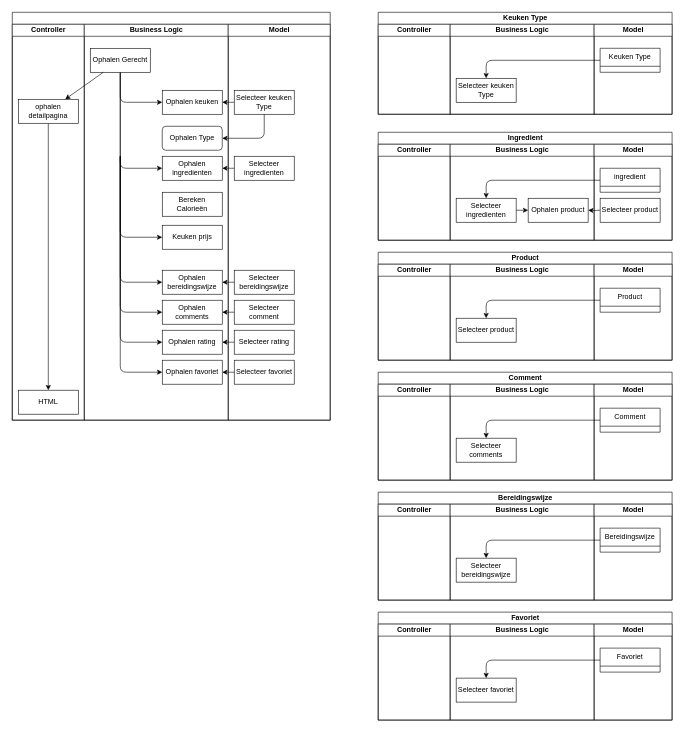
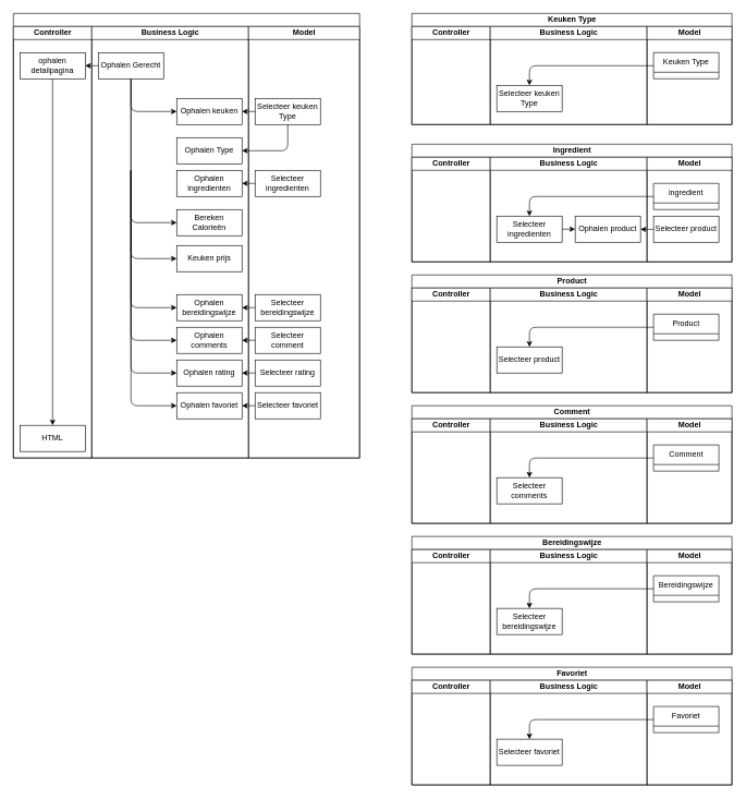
  <mxCell id="0" />
  <mxCell id="1" parent="0" />
  <mxCell id="2" value="" style="swimlane;childLayout=stackLayout;resizeParent=1;resizeParentMax=0;startSize=20;html=1;" parent="1" vertex="1"><mxGeometry x="20" y="20" width="530" height="680" as="geometry" /></mxCell>
  <mxCell id="3" value="Controller" style="swimlane;startSize=20;html=1;" parent="2" vertex="1"><mxGeometry y="20" width="120" height="660" as="geometry" /></mxCell>
  <mxCell id="4" style="edgeStyle=none;html=1;" parent="3" source="5" target="6" edge="1"><mxGeometry relative="1" as="geometry" /></mxCell>
- <mxCell id="5" value="ophalen detailpagina" style="rounded=0;whiteSpace=wrap;html=1;" parent="3" vertex="1"><mxGeometry x="10" y="125" width="100" height="40" as="geometry" /></mxCell>
+ <mxCell id="5" value="ophalen detailpagina" style="rounded=0;whiteSpace=wrap;html=1;" parent="3" vertex="1"><mxGeometry x="10" y="40" width="100" height="40" as="geometry" /></mxCell>
  <mxCell id="6" value="HTML" style="rounded=0;whiteSpace=wrap;html=1;" parent="3" vertex="1"><mxGeometry x="10.0" y="610" width="100" height="40" as="geometry" /></mxCell>
  <mxCell id="7" value="Business Logic" style="swimlane;startSize=20;html=1;" parent="2" vertex="1"><mxGeometry x="120" y="20" width="240" height="660" as="geometry" /></mxCell>
  <mxCell id="8" style="edgeStyle=orthogonalEdgeStyle;html=1;" parent="7" source="16" target="23" edge="1"><mxGeometry relative="1" as="geometry"><Array as="points"><mxPoint x="60" y="130" /></Array></mxGeometry></mxCell>
- <mxCell id="9" style="edgeStyle=orthogonalEdgeStyle;html=1;" parent="7" source="16" target="19" edge="1"><mxGeometry relative="1" as="geometry"><Array as="points"><mxPoint x="60" y="240" /></Array></mxGeometry></mxCell>
  <mxCell id="10" style="edgeStyle=orthogonalEdgeStyle;html=1;" parent="7" target="20" edge="1"><mxGeometry relative="1" as="geometry"><mxPoint x="60" y="220" as="sourcePoint" /><Array as="points"><mxPoint x="60" y="430" /></Array></mxGeometry></mxCell>
  <mxCell id="11" style="edgeStyle=orthogonalEdgeStyle;html=1;" parent="7" target="18" edge="1"><mxGeometry relative="1" as="geometry"><mxPoint x="60" y="220" as="sourcePoint" /><Array as="points"><mxPoint x="60" y="480" /></Array></mxGeometry></mxCell>
  <mxCell id="12" style="edgeStyle=orthogonalEdgeStyle;html=1;" parent="7" target="21" edge="1"><mxGeometry relative="1" as="geometry"><mxPoint x="60" y="220" as="sourcePoint" /><Array as="points"><mxPoint x="60" y="530" /></Array></mxGeometry></mxCell>
  <mxCell id="13" style="edgeStyle=orthogonalEdgeStyle;html=1;" parent="7" target="22" edge="1"><mxGeometry relative="1" as="geometry"><mxPoint x="60" y="220" as="sourcePoint" /><Array as="points"><mxPoint x="60" y="580" /></Array></mxGeometry></mxCell>
+ <mxCell id="14" style="edgeStyle=orthogonalEdgeStyle;html=1;" parent="7" source="16" target="24" edge="1"><mxGeometry relative="1" as="geometry"><Array as="points"><mxPoint x="60" y="300" /></Array></mxGeometry></mxCell>
  <mxCell id="15" style="edgeStyle=orthogonalEdgeStyle;html=1;" parent="7" source="16" target="25" edge="1"><mxGeometry relative="1" as="geometry"><Array as="points"><mxPoint x="60" y="355" /></Array></mxGeometry></mxCell>
  <mxCell id="16" value="Ophalen Gerecht" style="rounded=0;whiteSpace=wrap;html=1;" parent="7" vertex="1"><mxGeometry x="10.0" y="40" width="100" height="40" as="geometry" /></mxCell>
- <mxCell id="17" value="Ophalen Type" style="whiteSpace=wrap;html=1;rounded=1;" parent="7" vertex="1"><mxGeometry x="130" y="170" width="100" height="40" as="geometry" /></mxCell>
+ <mxCell id="17" value="Ophalen Type" style="rounded=0;whiteSpace=wrap;html=1;" parent="7" vertex="1"><mxGeometry x="130" y="170" width="100" height="40" as="geometry" /></mxCell>
  <mxCell id="18" value="Ophalen comments" style="rounded=0;whiteSpace=wrap;html=1;" parent="7" vertex="1"><mxGeometry x="130" y="460" width="100" height="40" as="geometry" /></mxCell>
  <mxCell id="19" value="Ophalen ingredienten" style="rounded=0;whiteSpace=wrap;html=1;" parent="7" vertex="1"><mxGeometry x="130" y="220" width="100" height="40" as="geometry" /></mxCell>
  <mxCell id="20" value="Ophalen bereidingswijze" style="rounded=0;whiteSpace=wrap;html=1;" parent="7" vertex="1"><mxGeometry x="130" y="410" width="100" height="40" as="geometry" /></mxCell>
  <mxCell id="21" value="Ophalen rating" style="rounded=0;whiteSpace=wrap;html=1;" parent="7" vertex="1"><mxGeometry x="130" y="510" width="100" height="40" as="geometry" /></mxCell>
  <mxCell id="22" value="Ophalen favoriet" style="rounded=0;whiteSpace=wrap;html=1;" parent="7" vertex="1"><mxGeometry x="130" y="560" width="100" height="40" as="geometry" /></mxCell>
  <mxCell id="23" value="Ophalen keuken" style="rounded=0;whiteSpace=wrap;html=1;" parent="7" vertex="1"><mxGeometry x="130" y="110" width="100" height="40" as="geometry" /></mxCell>
  <mxCell id="24" value="Bereken Calorieën" style="rounded=0;whiteSpace=wrap;html=1;" parent="7" vertex="1"><mxGeometry x="130" y="280" width="100" height="40" as="geometry" /></mxCell>
  <mxCell id="25" value="Keuken prijs" style="rounded=0;whiteSpace=wrap;html=1;" parent="7" vertex="1"><mxGeometry x="130" y="335" width="100" height="40" as="geometry" /></mxCell>
  <mxCell id="26" value="Model" style="swimlane;startSize=20;html=1;" parent="2" vertex="1"><mxGeometry x="360" y="20" width="170" height="660" as="geometry" /></mxCell>
  <mxCell id="27" value="Selecteer keuken Type" style="rounded=0;whiteSpace=wrap;html=1;" parent="26" vertex="1"><mxGeometry x="10" y="110" width="100" height="40" as="geometry" /></mxCell>
  <mxCell id="28" style="edgeStyle=orthogonalEdgeStyle;html=1;" parent="26" source="27" edge="1"><mxGeometry relative="1" as="geometry"><mxPoint x="-10" y="190" as="targetPoint" /><mxPoint x="10" y="190" as="sourcePoint" /><Array as="points"><mxPoint x="60" y="190" /></Array></mxGeometry></mxCell>
  <mxCell id="29" value="Selecteer ingredienten" style="rounded=0;whiteSpace=wrap;html=1;" parent="26" vertex="1"><mxGeometry x="10" y="220" width="100" height="40" as="geometry" /></mxCell>
  <mxCell id="30" style="edgeStyle=orthogonalEdgeStyle;html=1;" parent="26" source="29" edge="1"><mxGeometry relative="1" as="geometry"><mxPoint x="-10" y="240" as="targetPoint" /></mxGeometry></mxCell>
  <mxCell id="31" value="Selecteer bereidingswijze" style="rounded=0;whiteSpace=wrap;html=1;" parent="26" vertex="1"><mxGeometry x="10" y="410" width="100" height="40" as="geometry" /></mxCell>
  <mxCell id="32" style="edgeStyle=orthogonalEdgeStyle;html=1;" parent="26" source="31" edge="1"><mxGeometry relative="1" as="geometry"><mxPoint x="-10" y="430" as="targetPoint" /></mxGeometry></mxCell>
  <mxCell id="33" value="Selecteer comment" style="rounded=0;whiteSpace=wrap;html=1;" parent="26" vertex="1"><mxGeometry x="10" y="460" width="100" height="40" as="geometry" /></mxCell>
  <mxCell id="34" style="edgeStyle=orthogonalEdgeStyle;html=1;" parent="26" source="33" edge="1"><mxGeometry relative="1" as="geometry"><mxPoint x="-10" y="480" as="targetPoint" /></mxGeometry></mxCell>
  <mxCell id="35" value="Selecteer rating" style="rounded=0;whiteSpace=wrap;html=1;" parent="26" vertex="1"><mxGeometry x="10" y="510" width="100" height="40" as="geometry" /></mxCell>
  <mxCell id="36" style="edgeStyle=orthogonalEdgeStyle;html=1;" parent="26" source="35" edge="1"><mxGeometry relative="1" as="geometry"><mxPoint x="-10" y="530" as="targetPoint" /></mxGeometry></mxCell>
  <mxCell id="37" value="Selecteer favoriet" style="rounded=0;whiteSpace=wrap;html=1;" parent="26" vertex="1"><mxGeometry x="10" y="560" width="100" height="40" as="geometry" /></mxCell>
  <mxCell id="38" style="edgeStyle=orthogonalEdgeStyle;html=1;" parent="26" source="37" edge="1"><mxGeometry relative="1" as="geometry"><mxPoint x="-10" y="580" as="targetPoint" /></mxGeometry></mxCell>
  <mxCell id="39" style="edgeStyle=none;html=1;" parent="2" source="16" target="5" edge="1"><mxGeometry relative="1" as="geometry" /></mxCell>
  <mxCell id="40" style="edgeStyle=orthogonalEdgeStyle;html=1;" parent="2" source="27" target="23" edge="1"><mxGeometry relative="1" as="geometry" /></mxCell>
  <mxCell id="41" value="Keuken Type" style="swimlane;childLayout=stackLayout;resizeParent=1;resizeParentMax=0;startSize=20;html=1;" parent="1" vertex="1"><mxGeometry x="630" y="20" width="490" height="170" as="geometry" /></mxCell>
  <mxCell id="42" value="Controller" style="swimlane;startSize=20;html=1;" parent="41" vertex="1"><mxGeometry y="20" width="120" height="150" as="geometry" /></mxCell>
  <mxCell id="43" value="Business Logic" style="swimlane;startSize=20;html=1;" parent="41" vertex="1"><mxGeometry x="120" y="20" width="240" height="150" as="geometry" /></mxCell>
  <mxCell id="44" value="Selecteer keuken Type" style="rounded=0;whiteSpace=wrap;html=1;" parent="43" vertex="1"><mxGeometry x="10.0" y="90" width="100" height="40" as="geometry" /></mxCell>
  <mxCell id="45" value="Model" style="swimlane;startSize=20;html=1;" parent="41" vertex="1"><mxGeometry x="360" y="20" width="130" height="150" as="geometry" /></mxCell>
  <mxCell id="46" value="Keuken Type" style="swimlane;fontStyle=0;childLayout=stackLayout;horizontal=1;startSize=30;horizontalStack=0;resizeParent=1;resizeParentMax=0;resizeLast=0;collapsible=1;marginBottom=0;whiteSpace=wrap;html=1;fontSize=12;" parent="45" vertex="1"><mxGeometry x="10.0" y="40" width="100" height="40" as="geometry" /></mxCell>
  <mxCell id="47" style="edgeStyle=orthogonalEdgeStyle;html=1;" parent="41" source="46" target="44" edge="1"><mxGeometry relative="1" as="geometry" /></mxCell>
  <mxCell id="48" value="Ingredient" style="swimlane;childLayout=stackLayout;resizeParent=1;resizeParentMax=0;startSize=20;html=1;" parent="1" vertex="1"><mxGeometry x="630" y="220" width="490" height="180" as="geometry" /></mxCell>
  <mxCell id="49" value="Controller" style="swimlane;startSize=20;html=1;" parent="48" vertex="1"><mxGeometry y="20" width="120" height="160" as="geometry" /></mxCell>
  <mxCell id="50" value="Business Logic" style="swimlane;startSize=20;html=1;" parent="48" vertex="1"><mxGeometry x="120" y="20" width="240" height="160" as="geometry" /></mxCell>
  <mxCell id="51" style="edgeStyle=orthogonalEdgeStyle;html=1;" parent="50" source="52" target="53" edge="1"><mxGeometry relative="1" as="geometry" /></mxCell>
  <mxCell id="52" value="Selecteer ingredienten" style="rounded=0;whiteSpace=wrap;html=1;" parent="50" vertex="1"><mxGeometry x="10.0" y="90" width="100" height="40" as="geometry" /></mxCell>
  <mxCell id="53" value="Ophalen product" style="rounded=0;whiteSpace=wrap;html=1;" parent="50" vertex="1"><mxGeometry x="130" y="90" width="100" height="40" as="geometry" /></mxCell>
  <mxCell id="54" value="Model" style="swimlane;startSize=20;html=1;" parent="48" vertex="1"><mxGeometry x="360" y="20" width="130" height="160" as="geometry" /></mxCell>
  <mxCell id="55" value="ingredient" style="swimlane;fontStyle=0;childLayout=stackLayout;horizontal=1;startSize=30;horizontalStack=0;resizeParent=1;resizeParentMax=0;resizeLast=0;collapsible=1;marginBottom=0;whiteSpace=wrap;html=1;fontSize=12;" parent="54" vertex="1"><mxGeometry x="10.0" y="40" width="100" height="40" as="geometry" /></mxCell>
  <mxCell id="56" value="Selecteer product" style="rounded=0;whiteSpace=wrap;html=1;" parent="54" vertex="1"><mxGeometry x="10" y="90" width="100" height="40" as="geometry" /></mxCell>
  <mxCell id="57" style="edgeStyle=orthogonalEdgeStyle;html=1;" parent="48" source="55" target="52" edge="1"><mxGeometry relative="1" as="geometry" /></mxCell>
  <mxCell id="58" style="edgeStyle=orthogonalEdgeStyle;html=1;" parent="48" target="53" edge="1"><mxGeometry relative="1" as="geometry"><mxPoint x="370.0" y="130" as="sourcePoint" /></mxGeometry></mxCell>
  <mxCell id="59" value="Product" style="swimlane;childLayout=stackLayout;resizeParent=1;resizeParentMax=0;startSize=20;html=1;" parent="1" vertex="1"><mxGeometry x="630" y="420" width="490" height="180" as="geometry" /></mxCell>
  <mxCell id="60" value="Controller" style="swimlane;startSize=20;html=1;" parent="59" vertex="1"><mxGeometry y="20" width="120" height="160" as="geometry" /></mxCell>
  <mxCell id="61" value="Business Logic" style="swimlane;startSize=20;html=1;" parent="59" vertex="1"><mxGeometry x="120" y="20" width="240" height="160" as="geometry" /></mxCell>
  <mxCell id="62" value="Selecteer product" style="rounded=0;whiteSpace=wrap;html=1;" parent="61" vertex="1"><mxGeometry x="10.0" y="90" width="100" height="40" as="geometry" /></mxCell>
  <mxCell id="63" value="Model" style="swimlane;startSize=20;html=1;" parent="59" vertex="1"><mxGeometry x="360" y="20" width="130" height="160" as="geometry" /></mxCell>
  <mxCell id="64" value="Product" style="swimlane;fontStyle=0;childLayout=stackLayout;horizontal=1;startSize=30;horizontalStack=0;resizeParent=1;resizeParentMax=0;resizeLast=0;collapsible=1;marginBottom=0;whiteSpace=wrap;html=1;fontSize=12;" parent="63" vertex="1"><mxGeometry x="10.0" y="40" width="100" height="40" as="geometry" /></mxCell>
  <mxCell id="65" style="edgeStyle=orthogonalEdgeStyle;html=1;" parent="59" source="64" target="62" edge="1"><mxGeometry relative="1" as="geometry" /></mxCell>
  <mxCell id="66" value="Comment" style="swimlane;childLayout=stackLayout;resizeParent=1;resizeParentMax=0;startSize=20;html=1;" parent="1" vertex="1"><mxGeometry x="630" y="620" width="490" height="180" as="geometry" /></mxCell>
  <mxCell id="67" value="Controller" style="swimlane;startSize=20;html=1;" parent="66" vertex="1"><mxGeometry y="20" width="120" height="160" as="geometry" /></mxCell>
  <mxCell id="68" value="Business Logic" style="swimlane;startSize=20;html=1;" parent="66" vertex="1"><mxGeometry x="120" y="20" width="240" height="160" as="geometry" /></mxCell>
  <mxCell id="69" value="Selecteer comments" style="rounded=0;whiteSpace=wrap;html=1;" parent="68" vertex="1"><mxGeometry x="10" y="90" width="100" height="40" as="geometry" /></mxCell>
  <mxCell id="70" value="Model" style="swimlane;startSize=20;html=1;" parent="66" vertex="1"><mxGeometry x="360" y="20" width="130" height="160" as="geometry" /></mxCell>
  <mxCell id="71" value="Comment" style="swimlane;fontStyle=0;childLayout=stackLayout;horizontal=1;startSize=30;horizontalStack=0;resizeParent=1;resizeParentMax=0;resizeLast=0;collapsible=1;marginBottom=0;whiteSpace=wrap;html=1;fontSize=12;" parent="70" vertex="1"><mxGeometry x="10.0" y="40" width="100" height="40" as="geometry" /></mxCell>
  <mxCell id="72" style="edgeStyle=orthogonalEdgeStyle;html=1;" parent="66" source="71" target="69" edge="1"><mxGeometry relative="1" as="geometry" /></mxCell>
  <mxCell id="73" value="Favoriet" style="swimlane;childLayout=stackLayout;resizeParent=1;resizeParentMax=0;startSize=20;html=1;" parent="1" vertex="1"><mxGeometry x="630" y="1020" width="490" height="180" as="geometry" /></mxCell>
  <mxCell id="74" value="Controller" style="swimlane;startSize=20;html=1;" parent="73" vertex="1"><mxGeometry y="20" width="120" height="160" as="geometry" /></mxCell>
  <mxCell id="75" value="Business Logic" style="swimlane;startSize=20;html=1;" parent="73" vertex="1"><mxGeometry x="120" y="20" width="240" height="160" as="geometry" /></mxCell>
  <mxCell id="76" value="Selecteer favoriet" style="rounded=0;whiteSpace=wrap;html=1;" parent="75" vertex="1"><mxGeometry x="10" y="90" width="100" height="40" as="geometry" /></mxCell>
  <mxCell id="77" value="Model" style="swimlane;startSize=20;html=1;" parent="73" vertex="1"><mxGeometry x="360" y="20" width="130" height="160" as="geometry" /></mxCell>
  <mxCell id="78" value="Favoriet" style="swimlane;fontStyle=0;childLayout=stackLayout;horizontal=1;startSize=30;horizontalStack=0;resizeParent=1;resizeParentMax=0;resizeLast=0;collapsible=1;marginBottom=0;whiteSpace=wrap;html=1;fontSize=12;" parent="77" vertex="1"><mxGeometry x="10.0" y="40" width="100" height="40" as="geometry" /></mxCell>
  <mxCell id="79" style="edgeStyle=orthogonalEdgeStyle;html=1;" parent="73" source="78" target="76" edge="1"><mxGeometry relative="1" as="geometry" /></mxCell>
  <mxCell id="80" value="Bereidingswijze" style="swimlane;childLayout=stackLayout;resizeParent=1;resizeParentMax=0;startSize=20;html=1;" parent="1" vertex="1"><mxGeometry x="630" y="820" width="490" height="180" as="geometry" /></mxCell>
  <mxCell id="81" value="Controller" style="swimlane;startSize=20;html=1;" parent="80" vertex="1"><mxGeometry y="20" width="120" height="160" as="geometry" /></mxCell>
  <mxCell id="82" value="Business Logic" style="swimlane;startSize=20;html=1;" parent="80" vertex="1"><mxGeometry x="120" y="20" width="240" height="160" as="geometry" /></mxCell>
  <mxCell id="83" value="Selecteer bereidingswijze" style="rounded=0;whiteSpace=wrap;html=1;" parent="82" vertex="1"><mxGeometry x="10" y="90" width="100" height="40" as="geometry" /></mxCell>
  <mxCell id="84" value="Model" style="swimlane;startSize=20;html=1;" parent="80" vertex="1"><mxGeometry x="360" y="20" width="130" height="160" as="geometry" /></mxCell>
  <mxCell id="85" value="Bereidingswijze" style="swimlane;fontStyle=0;childLayout=stackLayout;horizontal=1;startSize=30;horizontalStack=0;resizeParent=1;resizeParentMax=0;resizeLast=0;collapsible=1;marginBottom=0;whiteSpace=wrap;html=1;fontSize=12;" parent="84" vertex="1"><mxGeometry x="10.0" y="40" width="100" height="40" as="geometry" /></mxCell>
  <mxCell id="86" style="edgeStyle=orthogonalEdgeStyle;html=1;" parent="80" source="85" target="83" edge="1"><mxGeometry relative="1" as="geometry" /></mxCell>
